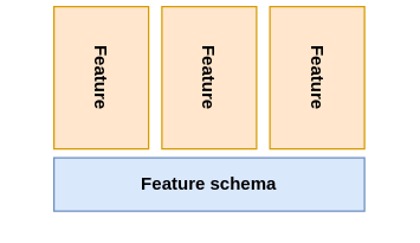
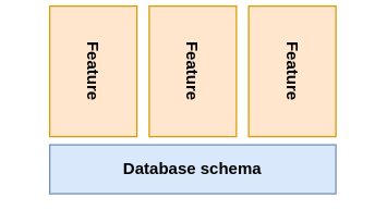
  <mxCell id="0" />
  <mxCell id="1" parent="0" />
- <mxCell id="2" value="Feature schema" style="rounded=0;whiteSpace=wrap;html=1;fillColor=#dae8fc;strokeColor=#6c8ebf;fontStyle=1;flipH=0;flipV=0;" parent="1" vertex="1"><mxGeometry x="36" y="106" width="210" height="36" as="geometry" /></mxCell>
+ <mxCell id="2" value="Database schema" style="rounded=0;whiteSpace=wrap;html=1;fillColor=#dae8fc;strokeColor=#6c8ebf;fontStyle=1;flipH=0;flipV=0;" parent="1" vertex="1"><mxGeometry x="36" y="106" width="210" height="36" as="geometry" /></mxCell>
  <mxCell id="3" value="" style="group" vertex="1" connectable="0" parent="1"><mxGeometry x="20" y="20" width="242" height="64" as="geometry" /></mxCell>
  <mxCell id="4" value="Feature" style="rounded=0;whiteSpace=wrap;html=1;rotation=90;fillColor=#ffe6cc;strokeColor=#d79b00;fontStyle=1;flipH=1;flipV=0;" parent="3" vertex="1"><mxGeometry y="2.842e-14" width="96" height="64" as="geometry" /></mxCell>
  <mxCell id="5" value="Feature" style="rounded=0;whiteSpace=wrap;html=1;rotation=90;fillColor=#ffe6cc;strokeColor=#d79b00;fontStyle=1;flipH=1;flipV=0;" vertex="1" parent="3"><mxGeometry x="73.0" width="96" height="64" as="geometry" /></mxCell>
  <mxCell id="6" value="Feature" style="rounded=0;whiteSpace=wrap;html=1;rotation=90;fillColor=#ffe6cc;strokeColor=#d79b00;fontStyle=1;flipH=1;flipV=0;" vertex="1" parent="3"><mxGeometry x="146" width="96" height="64" as="geometry" /></mxCell>
